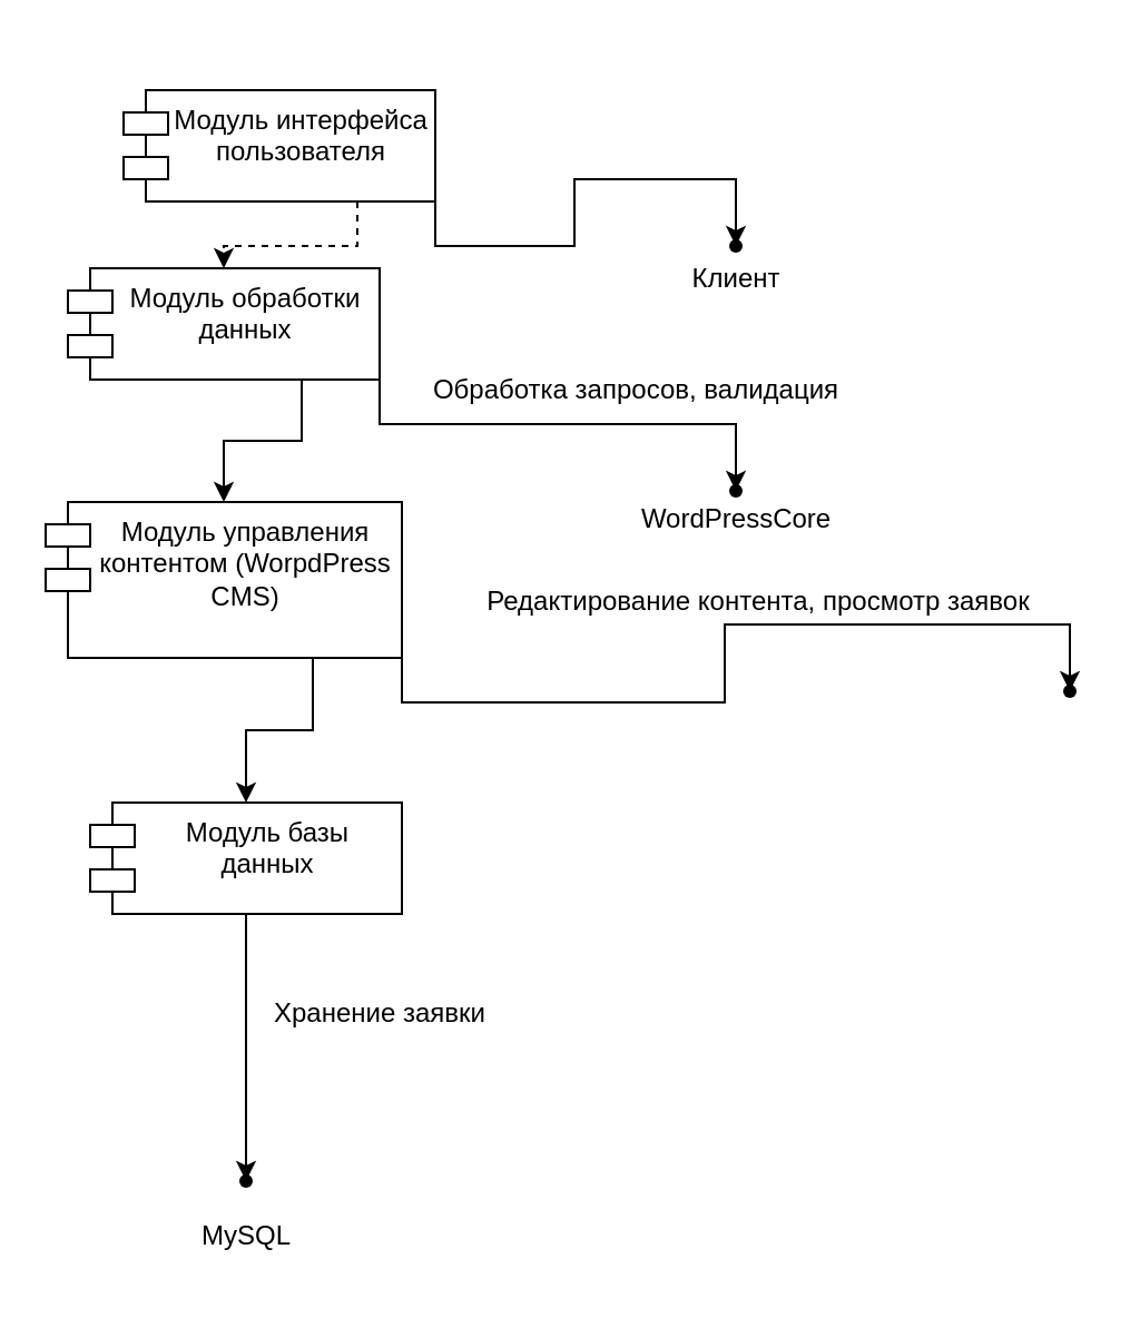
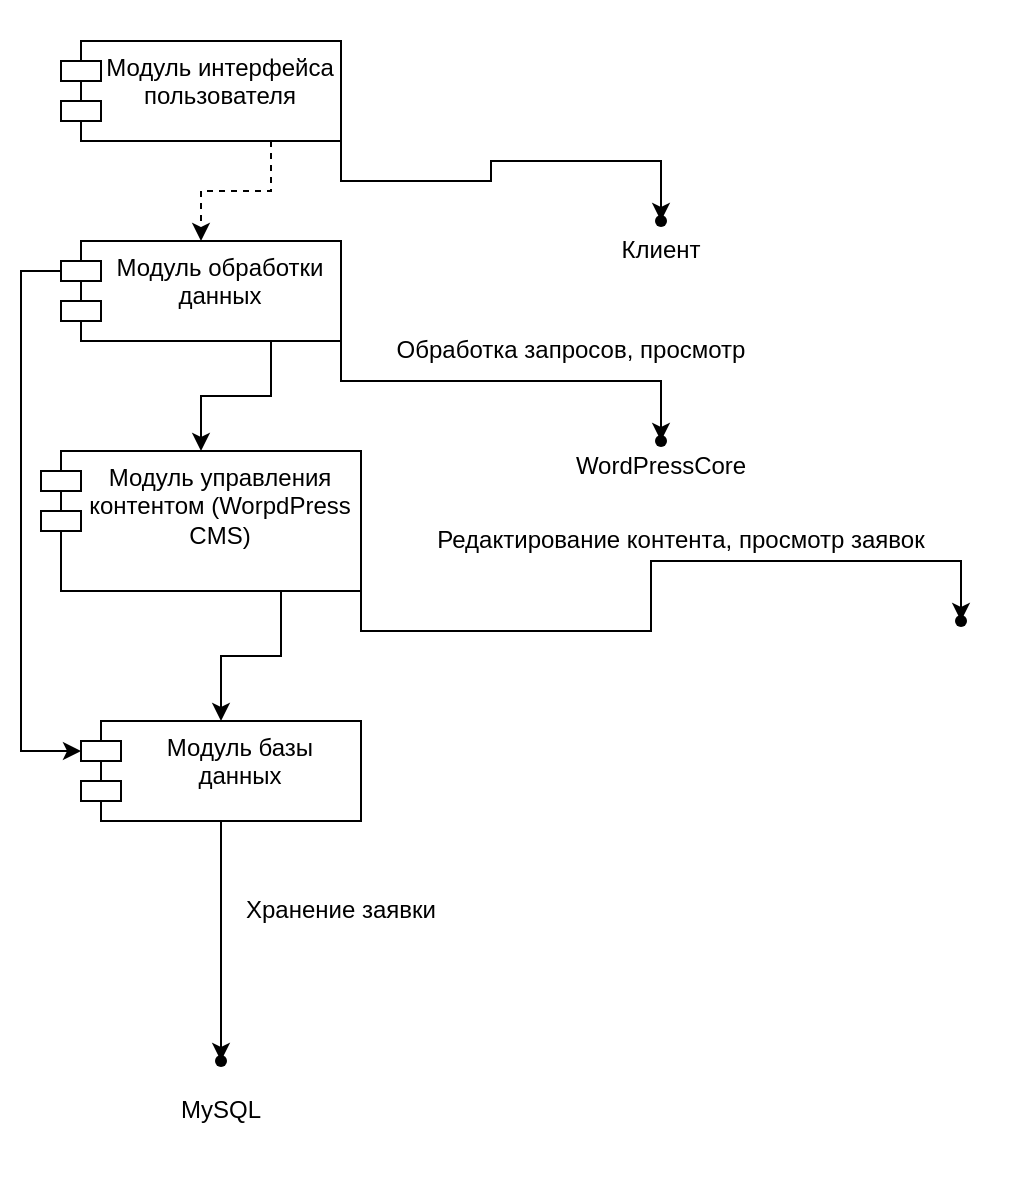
  <mxCell id="0" />
  <mxCell id="1" parent="0" />
  <mxCell id="2" style="edgeStyle=orthogonalEdgeStyle;rounded=0;orthogonalLoop=1;jettySize=auto;html=1;exitX=0.75;exitY=1;exitDx=0;exitDy=0;entryX=0.5;entryY=0;entryDx=0;entryDy=0;dashed=1;" edge="1" parent="1" source="3" target="6"><mxGeometry relative="1" as="geometry" /></mxCell>
- <mxCell id="3" value="Модуль интерфейса пользователя" style="shape=module;align=left;spacingLeft=20;align=center;verticalAlign=top;whiteSpace=wrap;html=1;" vertex="1" parent="1"><mxGeometry x="55" y="40" width="140" height="50" as="geometry" /></mxCell>
+ <mxCell id="3" value="Модуль интерфейса пользователя" style="shape=module;align=left;spacingLeft=20;align=center;verticalAlign=top;whiteSpace=wrap;html=1;" vertex="1" parent="1"><mxGeometry x="30" y="20" width="140" height="50" as="geometry" /></mxCell>
  <mxCell id="4" style="edgeStyle=orthogonalEdgeStyle;rounded=0;orthogonalLoop=1;jettySize=auto;html=1;exitX=0.75;exitY=1;exitDx=0;exitDy=0;entryX=0.5;entryY=0;entryDx=0;entryDy=0;" edge="1" parent="1" source="6" target="8"><mxGeometry relative="1" as="geometry" /></mxCell>
  <mxCell id="5" style="edgeStyle=orthogonalEdgeStyle;rounded=0;orthogonalLoop=1;jettySize=auto;html=1;exitX=1;exitY=1;exitDx=0;exitDy=0;" edge="1" parent="1" source="6" target="15"><mxGeometry relative="1" as="geometry" /></mxCell>
  <mxCell id="6" value="Модуль обработки данных" style="shape=module;align=left;spacingLeft=20;align=center;verticalAlign=top;whiteSpace=wrap;html=1;" vertex="1" parent="1"><mxGeometry x="30" y="120" width="140" height="50" as="geometry" /></mxCell>
  <mxCell id="7" style="edgeStyle=orthogonalEdgeStyle;rounded=0;orthogonalLoop=1;jettySize=auto;html=1;exitX=0.75;exitY=1;exitDx=0;exitDy=0;entryX=0.5;entryY=0;entryDx=0;entryDy=0;" edge="1" parent="1" source="8" target="10"><mxGeometry relative="1" as="geometry" /></mxCell>
  <mxCell id="8" value="Модуль управления контентом (WorpdPress CMS)" style="shape=module;align=left;spacingLeft=20;align=center;verticalAlign=top;whiteSpace=wrap;html=1;" vertex="1" parent="1"><mxGeometry x="20" y="225" width="160" height="70" as="geometry" /></mxCell>
  <mxCell id="9" style="edgeStyle=orthogonalEdgeStyle;rounded=0;orthogonalLoop=1;jettySize=auto;html=1;exitX=0.5;exitY=1;exitDx=0;exitDy=0;" edge="1" parent="1" source="10" target="21"><mxGeometry relative="1" as="geometry" /></mxCell>
  <mxCell id="10" value="Модуль базы данных" style="shape=module;align=left;spacingLeft=20;align=center;verticalAlign=top;whiteSpace=wrap;html=1;" vertex="1" parent="1"><mxGeometry x="40" y="360" width="140" height="50" as="geometry" /></mxCell>
+ <mxCell id="11" style="edgeStyle=orthogonalEdgeStyle;rounded=0;orthogonalLoop=1;jettySize=auto;html=1;exitX=0;exitY=0;exitDx=0;exitDy=15;exitPerimeter=0;entryX=0;entryY=0;entryDx=0;entryDy=15;entryPerimeter=0;" edge="1" parent="1" source="6" target="10"><mxGeometry relative="1" as="geometry" /></mxCell>
  <mxCell id="12" value="" style="shape=waypoint;sketch=0;fillStyle=solid;size=6;pointerEvents=1;points=[];fillColor=none;resizable=0;rotatable=0;perimeter=centerPerimeter;snapToPoint=1;" vertex="1" parent="1"><mxGeometry x="320" y="100" width="20" height="20" as="geometry" /></mxCell>
  <mxCell id="13" value="Клиент" style="text;html=1;align=center;verticalAlign=middle;resizable=0;points=[];autosize=1;strokeColor=none;fillColor=none;" vertex="1" parent="1"><mxGeometry x="300" y="110" width="60" height="30" as="geometry" /></mxCell>
  <mxCell id="14" style="edgeStyle=orthogonalEdgeStyle;rounded=0;orthogonalLoop=1;jettySize=auto;html=1;exitX=1;exitY=1;exitDx=0;exitDy=0;entryX=0.35;entryY=0.25;entryDx=0;entryDy=0;entryPerimeter=0;" edge="1" parent="1" source="3" target="12"><mxGeometry relative="1" as="geometry" /></mxCell>
  <mxCell id="15" value="" style="shape=waypoint;sketch=0;fillStyle=solid;size=6;pointerEvents=1;points=[];fillColor=none;resizable=0;rotatable=0;perimeter=centerPerimeter;snapToPoint=1;" vertex="1" parent="1"><mxGeometry x="320" y="210" width="20" height="20" as="geometry" /></mxCell>
  <mxCell id="16" value="WordPressCore" style="text;html=1;align=center;verticalAlign=middle;resizable=0;points=[];autosize=1;strokeColor=none;fillColor=none;" vertex="1" parent="1"><mxGeometry x="275" y="218" width="110" height="30" as="geometry" /></mxCell>
- <mxCell id="17" value="Обработка запросов, валидация" style="text;html=1;align=center;verticalAlign=middle;resizable=0;points=[];autosize=1;strokeColor=none;fillColor=none;" vertex="1" parent="1"><mxGeometry x="180" y="160" width="210" height="30" as="geometry" /></mxCell>
+ <mxCell id="17" value="Обработка запросов, просмотр" style="text;html=1;align=center;verticalAlign=middle;resizable=0;points=[];autosize=1;strokeColor=none;fillColor=none;" vertex="1" parent="1"><mxGeometry x="180" y="160" width="210" height="30" as="geometry" /></mxCell>
  <mxCell id="18" value="" style="shape=waypoint;sketch=0;fillStyle=solid;size=6;pointerEvents=1;points=[];fillColor=none;resizable=0;rotatable=0;perimeter=centerPerimeter;snapToPoint=1;" vertex="1" parent="1"><mxGeometry x="470" y="300" width="20" height="20" as="geometry" /></mxCell>
  <mxCell id="19" style="edgeStyle=orthogonalEdgeStyle;rounded=0;orthogonalLoop=1;jettySize=auto;html=1;exitX=1;exitY=1;exitDx=0;exitDy=0;entryX=0.1;entryY=0.6;entryDx=0;entryDy=0;entryPerimeter=0;" edge="1" parent="1" source="8" target="18"><mxGeometry relative="1" as="geometry" /></mxCell>
  <mxCell id="20" value="Редактирование контента, просмотр заявок" style="text;html=1;align=center;verticalAlign=middle;resizable=0;points=[];autosize=1;strokeColor=none;fillColor=none;" vertex="1" parent="1"><mxGeometry x="205" y="255" width="270" height="30" as="geometry" /></mxCell>
  <mxCell id="21" value="" style="shape=waypoint;sketch=0;fillStyle=solid;size=6;pointerEvents=1;points=[];fillColor=none;resizable=0;rotatable=0;perimeter=centerPerimeter;snapToPoint=1;" vertex="1" parent="1"><mxGeometry x="100" y="520" width="20" height="20" as="geometry" /></mxCell>
  <mxCell id="22" value="MySQL" style="text;html=1;align=center;verticalAlign=middle;resizable=0;points=[];autosize=1;strokeColor=none;fillColor=none;" vertex="1" parent="1"><mxGeometry x="80" y="540" width="60" height="30" as="geometry" /></mxCell>
  <mxCell id="23" value="Хранение заявки" style="text;html=1;align=center;verticalAlign=middle;resizable=0;points=[];autosize=1;strokeColor=none;fillColor=none;" vertex="1" parent="1"><mxGeometry x="110" y="440" width="120" height="30" as="geometry" /></mxCell>
